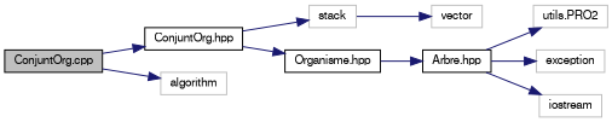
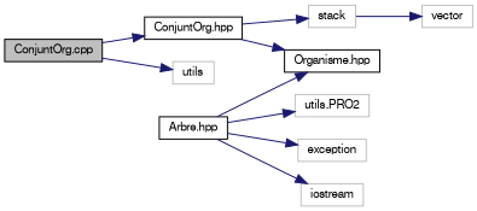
  digraph {
    rankdir=LR
    node [color=grey75 fillcolor=white fontname=FreeSans fontsize=10 shape=record style=filled]
    edge [color=midnightblue fontname=FreeSans fontsize=10 labelfontname=FreeSans labelfontsize=10 style=solid]
    n1 [color=black fillcolor=grey75 fontcolor=black height=0.2 label="ConjuntOrg.cpp" width=0.4]
    n2 [color=black height=0.2 label="ConjuntOrg.hpp" width=0.4]
-   n3 [height=0.2 label=algorithm width=0.4]
+   n3 [height=0.2 label=utils width=0.4]
    n4 [height=0.2 label=stack width=0.4]
    n5 [color=black height=0.2 label="Organisme.hpp" width=0.4]
    n6 [height=0.2 label=vector width=0.4]
    n7 [color=black height=0.2 label="Arbre.hpp" width=0.4]
    n8 [height=0.2 label="utils.PRO2" width=0.4]
    n9 [height=0.2 label=exception width=0.4]
    n10 [height=0.2 label=iostream width=0.4]
    n1 -> n2
    n1 -> n3
    n2 -> n4
    n2 -> n5
    n4 -> n6
-   n5 -> n7
+   n7 -> n5
    n7 -> n8
    n7 -> n9
    n7 -> n10
  }
